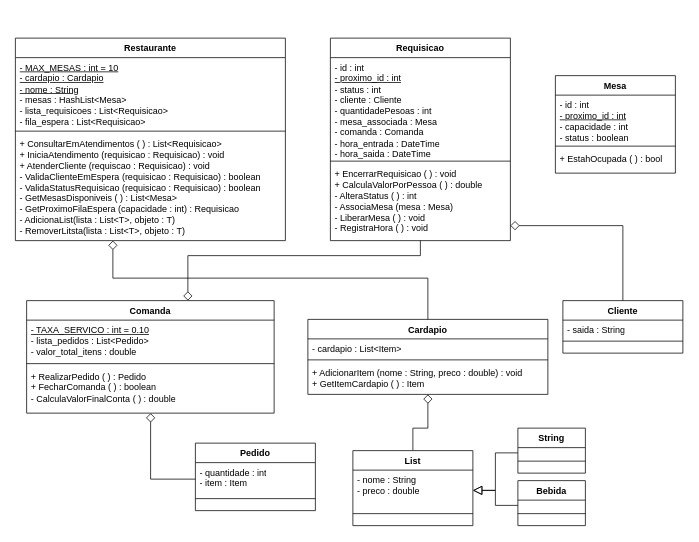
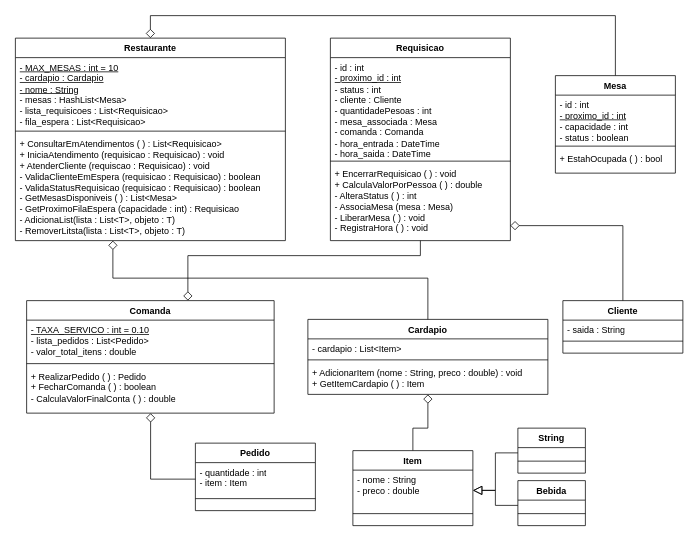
  <mxCell id="0" />
  <mxCell id="1" parent="0" />
  <mxCell id="2" value="Cliente" style="swimlane;fontStyle=1;align=center;verticalAlign=top;childLayout=stackLayout;horizontal=1;startSize=26;horizontalStack=0;resizeParent=1;resizeParentMax=0;resizeLast=0;collapsible=1;marginBottom=0;whiteSpace=wrap;html=1;" vertex="1" parent="1"><mxGeometry x="750" y="400" width="160" height="70" as="geometry"><mxRectangle x="70" y="240" width="80" height="30" as="alternateBounds" /></mxGeometry></mxCell>
  <mxCell id="3" value="- saida : String" style="text;strokeColor=none;fillColor=none;align=left;verticalAlign=top;spacingLeft=4;spacingRight=4;overflow=hidden;rotatable=0;points=[[0,0.5],[1,0.5]];portConstraint=eastwest;whiteSpace=wrap;html=1;" vertex="1" parent="2"><mxGeometry y="26" width="160" height="24" as="geometry" /></mxCell>
  <mxCell id="4" value="" style="line;strokeWidth=1;fillColor=none;align=left;verticalAlign=middle;spacingTop=-1;spacingLeft=3;spacingRight=3;rotatable=0;labelPosition=right;points=[];portConstraint=eastwest;strokeColor=inherit;" vertex="1" parent="2"><mxGeometry y="50" width="160" height="8" as="geometry" /></mxCell>
  <mxCell id="5" value="&lt;div&gt;&lt;br&gt;&lt;/div&gt;&lt;div&gt;&lt;br&gt;&lt;/div&gt;" style="text;strokeColor=none;fillColor=none;align=left;verticalAlign=top;spacingLeft=4;spacingRight=4;overflow=hidden;rotatable=0;points=[[0,0.5],[1,0.5]];portConstraint=eastwest;whiteSpace=wrap;html=1;" vertex="1" parent="2"><mxGeometry y="58" width="160" height="12" as="geometry" /></mxCell>
  <mxCell id="6" value="Restaurante" style="swimlane;fontStyle=1;align=center;verticalAlign=top;childLayout=stackLayout;horizontal=1;startSize=26;horizontalStack=0;resizeParent=1;resizeParentMax=0;resizeLast=0;collapsible=1;marginBottom=0;whiteSpace=wrap;html=1;" vertex="1" parent="1"><mxGeometry x="20" y="50" width="360" height="270" as="geometry"><mxRectangle x="70" y="240" width="80" height="30" as="alternateBounds" /></mxGeometry></mxCell>
  <mxCell id="7" value="&lt;u&gt;- MAX_MESAS : int = 10&lt;br&gt;- cardapio : Cardapio&lt;br&gt;- nome : String&lt;br&gt;&lt;/u&gt;&lt;div&gt;- mesas : HashList&amp;lt;Mesa&amp;gt;&lt;br&gt;- lista_requisicoes : List&amp;lt;Requisicao&amp;gt;&lt;br&gt;- fila_espera : List&amp;lt;Requisicao&amp;gt;&lt;br&gt;&lt;/div&gt;" style="text;strokeColor=none;fillColor=none;align=left;verticalAlign=top;spacingLeft=4;spacingRight=4;overflow=hidden;rotatable=0;points=[[0,0.5],[1,0.5]];portConstraint=eastwest;whiteSpace=wrap;html=1;" vertex="1" parent="6"><mxGeometry y="26" width="360" height="94" as="geometry" /></mxCell>
  <mxCell id="8" value="" style="line;strokeWidth=1;fillColor=none;align=left;verticalAlign=middle;spacingTop=-1;spacingLeft=3;spacingRight=3;rotatable=0;labelPosition=right;points=[];portConstraint=eastwest;strokeColor=inherit;" vertex="1" parent="6"><mxGeometry y="120" width="360" height="8" as="geometry" /></mxCell>
  <mxCell id="9" value="&lt;div&gt;+ ConsultarEmAtendimentos ( ) : List&amp;lt;Requisicao&amp;gt;&lt;br&gt;+ IniciaAtendimento (requisicao : Requisicao) : void&lt;br&gt;&lt;/div&gt;&lt;div&gt;+ AtenderCliente (requiscao : Requisicao) : void&lt;/div&gt;&lt;div&gt;- ValidaClienteEmEspera (requisicao : Requisicao) : boolean&lt;br&gt;- ValidaStatusRequisicao (requisicao : Requisicao) : boolean&lt;br&gt;- GetMesasDisponiveis ( ) : List&amp;lt;Mesa&amp;gt;&lt;br&gt;- GetProximoFilaEspera (capacidade : int) : Requisicao&lt;/div&gt;&lt;div&gt;- AdicionaList(lista :&amp;nbsp;&lt;span style=&quot;background-color: initial;&quot;&gt;List&amp;lt;T&amp;gt;&lt;/span&gt;&lt;span style=&quot;background-color: initial;&quot;&gt;, objeto : T)&lt;/span&gt;&lt;/div&gt;&lt;div&gt;&lt;span style=&quot;background-color: initial;&quot;&gt;- RemoverLitsta(lista : List&amp;lt;T&amp;gt;, objeto : T)&lt;/span&gt;&lt;/div&gt;" style="text;strokeColor=none;fillColor=none;align=left;verticalAlign=top;spacingLeft=4;spacingRight=4;overflow=hidden;rotatable=0;points=[[0,0.5],[1,0.5]];portConstraint=eastwest;whiteSpace=wrap;html=1;" vertex="1" parent="6"><mxGeometry y="128" width="360" height="142" as="geometry" /></mxCell>
  <mxCell id="10" value="Comanda" style="swimlane;fontStyle=1;align=center;verticalAlign=top;childLayout=stackLayout;horizontal=1;startSize=26;horizontalStack=0;resizeParent=1;resizeParentMax=0;resizeLast=0;collapsible=1;marginBottom=0;whiteSpace=wrap;html=1;" vertex="1" parent="1"><mxGeometry x="35" y="400" width="330" height="150" as="geometry"><mxRectangle x="70" y="240" width="80" height="30" as="alternateBounds" /></mxGeometry></mxCell>
  <mxCell id="11" value="&lt;u&gt;- TAXA_SERVICO : int = 0.10&lt;/u&gt;&lt;br&gt;- lista_pedidos : List&amp;lt;Pedido&amp;gt;&lt;br&gt;- valor_total_itens : double" style="text;strokeColor=none;fillColor=none;align=left;verticalAlign=top;spacingLeft=4;spacingRight=4;overflow=hidden;rotatable=0;points=[[0,0.5],[1,0.5]];portConstraint=eastwest;whiteSpace=wrap;html=1;" vertex="1" parent="10"><mxGeometry y="26" width="330" height="54" as="geometry" /></mxCell>
  <mxCell id="12" value="" style="line;strokeWidth=1;fillColor=none;align=left;verticalAlign=middle;spacingTop=-1;spacingLeft=3;spacingRight=3;rotatable=0;labelPosition=right;points=[];portConstraint=eastwest;strokeColor=inherit;" vertex="1" parent="10"><mxGeometry y="80" width="330" height="8" as="geometry" /></mxCell>
  <mxCell id="13" value="+ RealizarPedido ( ) : Pedido&lt;br&gt;&lt;div&gt;+ FecharComanda ( ) : boolean&lt;br&gt;- CalculaValorFinalConta ( ) : double&lt;br&gt;&lt;/div&gt;" style="text;strokeColor=none;fillColor=none;align=left;verticalAlign=top;spacingLeft=4;spacingRight=4;overflow=hidden;rotatable=0;points=[[0,0.5],[1,0.5]];portConstraint=eastwest;whiteSpace=wrap;html=1;" vertex="1" parent="10"><mxGeometry y="88" width="330" height="62" as="geometry" /></mxCell>
  <mxCell id="14" value="String" style="swimlane;fontStyle=1;align=center;verticalAlign=top;childLayout=stackLayout;horizontal=1;startSize=26;horizontalStack=0;resizeParent=1;resizeParentMax=0;resizeLast=0;collapsible=1;marginBottom=0;whiteSpace=wrap;html=1;" vertex="1" parent="1"><mxGeometry x="690" y="570" width="90" height="60" as="geometry"><mxRectangle x="70" y="240" width="80" height="30" as="alternateBounds" /></mxGeometry></mxCell>
  <mxCell id="15" value="&lt;div&gt;&lt;br&gt;&lt;/div&gt;" style="text;strokeColor=none;fillColor=none;align=left;verticalAlign=top;spacingLeft=4;spacingRight=4;overflow=hidden;rotatable=0;points=[[0,0.5],[1,0.5]];portConstraint=eastwest;whiteSpace=wrap;html=1;" vertex="1" parent="14"><mxGeometry y="26" width="90" height="14" as="geometry" /></mxCell>
  <mxCell id="16" value="" style="line;strokeWidth=1;fillColor=none;align=left;verticalAlign=middle;spacingTop=-1;spacingLeft=3;spacingRight=3;rotatable=0;labelPosition=right;points=[];portConstraint=eastwest;strokeColor=inherit;" vertex="1" parent="14"><mxGeometry y="40" width="90" height="8" as="geometry" /></mxCell>
  <mxCell id="17" value="&lt;div&gt;&lt;br&gt;&lt;/div&gt;&lt;div&gt;&lt;br&gt;&lt;/div&gt;" style="text;strokeColor=none;fillColor=none;align=left;verticalAlign=top;spacingLeft=4;spacingRight=4;overflow=hidden;rotatable=0;points=[[0,0.5],[1,0.5]];portConstraint=eastwest;whiteSpace=wrap;html=1;" vertex="1" parent="14"><mxGeometry y="48" width="90" height="12" as="geometry" /></mxCell>
  <mxCell id="18" value="Bebida" style="swimlane;fontStyle=1;align=center;verticalAlign=top;childLayout=stackLayout;horizontal=1;startSize=26;horizontalStack=0;resizeParent=1;resizeParentMax=0;resizeLast=0;collapsible=1;marginBottom=0;whiteSpace=wrap;html=1;" vertex="1" parent="1"><mxGeometry x="690" y="640" width="90" height="60" as="geometry"><mxRectangle x="70" y="240" width="80" height="30" as="alternateBounds" /></mxGeometry></mxCell>
  <mxCell id="19" value="&lt;div&gt;&lt;br&gt;&lt;/div&gt;&lt;div&gt;&lt;br&gt;&lt;/div&gt;" style="text;strokeColor=none;fillColor=none;align=left;verticalAlign=top;spacingLeft=4;spacingRight=4;overflow=hidden;rotatable=0;points=[[0,0.5],[1,0.5]];portConstraint=eastwest;whiteSpace=wrap;html=1;" vertex="1" parent="18"><mxGeometry y="26" width="90" height="14" as="geometry" /></mxCell>
  <mxCell id="20" value="" style="line;strokeWidth=1;fillColor=none;align=left;verticalAlign=middle;spacingTop=-1;spacingLeft=3;spacingRight=3;rotatable=0;labelPosition=right;points=[];portConstraint=eastwest;strokeColor=inherit;" vertex="1" parent="18"><mxGeometry y="40" width="90" height="8" as="geometry" /></mxCell>
  <mxCell id="21" value="&lt;div&gt;&lt;br&gt;&lt;/div&gt;&lt;div&gt;&lt;br&gt;&lt;/div&gt;" style="text;strokeColor=none;fillColor=none;align=left;verticalAlign=top;spacingLeft=4;spacingRight=4;overflow=hidden;rotatable=0;points=[[0,0.5],[1,0.5]];portConstraint=eastwest;whiteSpace=wrap;html=1;" vertex="1" parent="18"><mxGeometry y="48" width="90" height="12" as="geometry" /></mxCell>
  <mxCell id="22" value="Requisicao" style="swimlane;fontStyle=1;align=center;verticalAlign=top;childLayout=stackLayout;horizontal=1;startSize=26;horizontalStack=0;resizeParent=1;resizeParentMax=0;resizeLast=0;collapsible=1;marginBottom=0;whiteSpace=wrap;html=1;" vertex="1" parent="1"><mxGeometry x="440" y="50" width="240" height="270" as="geometry"><mxRectangle x="70" y="240" width="80" height="30" as="alternateBounds" /></mxGeometry></mxCell>
  <mxCell id="23" value="- id : int&lt;br&gt;&lt;u&gt;- proximo_id : int&lt;/u&gt;&lt;br&gt;- status : int&lt;br&gt;- cliente : Cliente&lt;br&gt;- quantidadePesoas : int&lt;br&gt;- mesa_associada : Mesa&lt;br&gt;- comanda : Comanda&lt;br&gt;- hora_entrada : DateTime&lt;div&gt;- hora_saida : DateTime&lt;/div&gt;" style="text;strokeColor=none;fillColor=none;align=left;verticalAlign=top;spacingLeft=4;spacingRight=4;overflow=hidden;rotatable=0;points=[[0,0.5],[1,0.5]];portConstraint=eastwest;whiteSpace=wrap;html=1;" vertex="1" parent="22"><mxGeometry y="26" width="240" height="134" as="geometry" /></mxCell>
  <mxCell id="24" value="" style="line;strokeWidth=1;fillColor=none;align=left;verticalAlign=middle;spacingTop=-1;spacingLeft=3;spacingRight=3;rotatable=0;labelPosition=right;points=[];portConstraint=eastwest;strokeColor=inherit;" vertex="1" parent="22"><mxGeometry y="160" width="240" height="8" as="geometry" /></mxCell>
  <mxCell id="25" value="&lt;div&gt;+ EncerrarRequisicao ( ) : void&lt;br&gt;+ CalculaValorPorPessoa ( ) : double&lt;br&gt;- AlteraStatus ( ) : int&lt;br&gt;- AssociaMesa (mesa : Mesa)&lt;br&gt;- LiberarMesa ( ) : void&lt;br&gt;- RegistraHora ( ) : void&lt;br&gt;&lt;/div&gt;" style="text;strokeColor=none;fillColor=none;align=left;verticalAlign=top;spacingLeft=4;spacingRight=4;overflow=hidden;rotatable=0;points=[[0,0.5],[1,0.5]];portConstraint=eastwest;whiteSpace=wrap;html=1;" vertex="1" parent="22"><mxGeometry y="168" width="240" height="102" as="geometry" /></mxCell>
+ <mxCell id="26" style="edgeStyle=orthogonalEdgeStyle;rounded=0;orthogonalLoop=1;jettySize=auto;html=1;entryX=0.5;entryY=0;entryDx=0;entryDy=0;endArrow=diamond;endFill=0;endSize=10;" edge="1" parent="1" source="27" target="6"><mxGeometry relative="1" as="geometry"><Array as="points"><mxPoint x="820" y="20" /><mxPoint x="200" y="20" /></Array></mxGeometry></mxCell>
  <mxCell id="27" value="Mesa" style="swimlane;fontStyle=1;align=center;verticalAlign=top;childLayout=stackLayout;horizontal=1;startSize=26;horizontalStack=0;resizeParent=1;resizeParentMax=0;resizeLast=0;collapsible=1;marginBottom=0;whiteSpace=wrap;html=1;" vertex="1" parent="1"><mxGeometry x="740" y="100" width="160" height="130" as="geometry"><mxRectangle x="70" y="240" width="80" height="30" as="alternateBounds" /></mxGeometry></mxCell>
  <mxCell id="28" value="- id : int&lt;br&gt;&lt;u&gt;- proximo_id : int&lt;/u&gt;&lt;br&gt;- capacidade : int&lt;br&gt;- status : boolean" style="text;strokeColor=none;fillColor=none;align=left;verticalAlign=top;spacingLeft=4;spacingRight=4;overflow=hidden;rotatable=0;points=[[0,0.5],[1,0.5]];portConstraint=eastwest;whiteSpace=wrap;html=1;" vertex="1" parent="27"><mxGeometry y="26" width="160" height="64" as="geometry" /></mxCell>
  <mxCell id="29" value="" style="line;strokeWidth=1;fillColor=none;align=left;verticalAlign=middle;spacingTop=-1;spacingLeft=3;spacingRight=3;rotatable=0;labelPosition=right;points=[];portConstraint=eastwest;strokeColor=inherit;" vertex="1" parent="27"><mxGeometry y="90" width="160" height="8" as="geometry" /></mxCell>
  <mxCell id="30" value="+ EstahOcupada ( ) : bool" style="text;strokeColor=none;fillColor=none;align=left;verticalAlign=top;spacingLeft=4;spacingRight=4;overflow=hidden;rotatable=0;points=[[0,0.5],[1,0.5]];portConstraint=eastwest;whiteSpace=wrap;html=1;" vertex="1" parent="27"><mxGeometry y="98" width="160" height="32" as="geometry" /></mxCell>
  <mxCell id="31" value="Cardapio" style="swimlane;fontStyle=1;align=center;verticalAlign=top;childLayout=stackLayout;horizontal=1;startSize=26;horizontalStack=0;resizeParent=1;resizeParentMax=0;resizeLast=0;collapsible=1;marginBottom=0;whiteSpace=wrap;html=1;" vertex="1" parent="1"><mxGeometry x="410" y="425" width="320" height="100" as="geometry"><mxRectangle x="70" y="240" width="80" height="30" as="alternateBounds" /></mxGeometry></mxCell>
  <mxCell id="32" value="&lt;div&gt;- cardapio : List&amp;lt;Item&amp;gt;&lt;/div&gt;" style="text;strokeColor=none;fillColor=none;align=left;verticalAlign=top;spacingLeft=4;spacingRight=4;overflow=hidden;rotatable=0;points=[[0,0.5],[1,0.5]];portConstraint=eastwest;whiteSpace=wrap;html=1;" vertex="1" parent="31"><mxGeometry y="26" width="320" height="24" as="geometry" /></mxCell>
  <mxCell id="33" value="" style="line;strokeWidth=1;fillColor=none;align=left;verticalAlign=middle;spacingTop=-1;spacingLeft=3;spacingRight=3;rotatable=0;labelPosition=right;points=[];portConstraint=eastwest;strokeColor=inherit;" vertex="1" parent="31"><mxGeometry y="50" width="320" height="8" as="geometry" /></mxCell>
  <mxCell id="34" value="&lt;div&gt;&lt;span style=&quot;background-color: initial;&quot;&gt;+ AdicionarItem (nome : String, preco : double) : void&lt;/span&gt;&lt;/div&gt;&lt;div&gt;&lt;span style=&quot;background-color: initial;&quot;&gt;+ GetItemCardapio ( ) : Item&lt;/span&gt;&lt;/div&gt;" style="text;strokeColor=none;fillColor=none;align=left;verticalAlign=top;spacingLeft=4;spacingRight=4;overflow=hidden;rotatable=0;points=[[0,0.5],[1,0.5]];portConstraint=eastwest;whiteSpace=wrap;html=1;" vertex="1" parent="31"><mxGeometry y="58" width="320" height="42" as="geometry" /></mxCell>
  <mxCell id="35" value="" style="edgeStyle=orthogonalEdgeStyle;rounded=0;orthogonalLoop=1;jettySize=auto;html=1;entryX=0.5;entryY=1.001;entryDx=0;entryDy=0;entryPerimeter=0;endArrow=diamond;endFill=0;endSize=10;exitX=0.5;exitY=0;exitDx=0;exitDy=0;" edge="1" parent="1" source="36" target="34"><mxGeometry relative="1" as="geometry"><Array as="points"><mxPoint x="550" y="570" /><mxPoint x="570" y="570" /></Array></mxGeometry></mxCell>
- <mxCell id="36" value="List" style="swimlane;fontStyle=1;align=center;verticalAlign=top;childLayout=stackLayout;horizontal=1;startSize=26;horizontalStack=0;resizeParent=1;resizeParentMax=0;resizeLast=0;collapsible=1;marginBottom=0;whiteSpace=wrap;html=1;" vertex="1" parent="1"><mxGeometry x="470" y="600" width="160" height="100" as="geometry"><mxRectangle x="70" y="240" width="80" height="30" as="alternateBounds" /></mxGeometry></mxCell>
+ <mxCell id="36" value="Item" style="swimlane;fontStyle=1;align=center;verticalAlign=top;childLayout=stackLayout;horizontal=1;startSize=26;horizontalStack=0;resizeParent=1;resizeParentMax=0;resizeLast=0;collapsible=1;marginBottom=0;whiteSpace=wrap;html=1;" vertex="1" parent="1"><mxGeometry x="470" y="600" width="160" height="100" as="geometry"><mxRectangle x="70" y="240" width="80" height="30" as="alternateBounds" /></mxGeometry></mxCell>
  <mxCell id="37" value="&lt;div&gt;&lt;span style=&quot;background-color: initial;&quot;&gt;- nome : String&lt;/span&gt;&lt;br&gt;&lt;/div&gt;&lt;div&gt;- preco : double&lt;br&gt;&lt;/div&gt;" style="text;strokeColor=none;fillColor=none;align=left;verticalAlign=top;spacingLeft=4;spacingRight=4;overflow=hidden;rotatable=0;points=[[0,0.5],[1,0.5]];portConstraint=eastwest;whiteSpace=wrap;html=1;" vertex="1" parent="36"><mxGeometry y="26" width="160" height="54" as="geometry" /></mxCell>
  <mxCell id="38" value="" style="line;strokeWidth=1;fillColor=none;align=left;verticalAlign=middle;spacingTop=-1;spacingLeft=3;spacingRight=3;rotatable=0;labelPosition=right;points=[];portConstraint=eastwest;strokeColor=inherit;" vertex="1" parent="36"><mxGeometry y="80" width="160" height="8" as="geometry" /></mxCell>
  <mxCell id="39" value="&lt;br&gt;&lt;div&gt;&lt;br&gt;&lt;/div&gt;" style="text;strokeColor=none;fillColor=none;align=left;verticalAlign=top;spacingLeft=4;spacingRight=4;overflow=hidden;rotatable=0;points=[[0,0.5],[1,0.5]];portConstraint=eastwest;whiteSpace=wrap;html=1;" vertex="1" parent="36"><mxGeometry y="88" width="160" height="12" as="geometry" /></mxCell>
  <mxCell id="40" value="" style="edgeStyle=orthogonalEdgeStyle;rounded=0;orthogonalLoop=1;jettySize=auto;html=1;entryX=0.501;entryY=1.002;entryDx=0;entryDy=0;entryPerimeter=0;endSize=10;endArrow=diamond;endFill=0;exitX=0;exitY=0.5;exitDx=0;exitDy=0;" edge="1" parent="1" source="45" target="13"><mxGeometry relative="1" as="geometry" /></mxCell>
  <mxCell id="41" style="edgeStyle=orthogonalEdgeStyle;rounded=0;orthogonalLoop=1;jettySize=auto;html=1;endArrow=diamond;endFill=0;endSize=10;" edge="1" parent="1" source="31" target="9"><mxGeometry relative="1" as="geometry"><Array as="points"><mxPoint x="570" y="370" /><mxPoint x="150" y="370" /></Array><mxPoint x="190" y="360" as="targetPoint" /></mxGeometry></mxCell>
  <mxCell id="42" value="" style="edgeStyle=orthogonalEdgeStyle;rounded=0;orthogonalLoop=1;jettySize=auto;html=1;endArrow=block;endFill=0;endSize=10;" edge="1" parent="1" source="15" target="37"><mxGeometry relative="1" as="geometry" /></mxCell>
  <mxCell id="43" value="" style="edgeStyle=orthogonalEdgeStyle;rounded=0;orthogonalLoop=1;jettySize=auto;html=1;entryX=1;entryY=0.5;entryDx=0;entryDy=0;endArrow=block;endFill=0;endSize=10;" edge="1" parent="1" source="19" target="37"><mxGeometry relative="1" as="geometry" /></mxCell>
  <mxCell id="44" value="Pedido" style="swimlane;fontStyle=1;align=center;verticalAlign=top;childLayout=stackLayout;horizontal=1;startSize=26;horizontalStack=0;resizeParent=1;resizeParentMax=0;resizeLast=0;collapsible=1;marginBottom=0;whiteSpace=wrap;html=1;" vertex="1" parent="1"><mxGeometry x="260" y="590" width="160" height="90" as="geometry"><mxRectangle x="70" y="240" width="80" height="30" as="alternateBounds" /></mxGeometry></mxCell>
  <mxCell id="45" value="- quantidade : int&lt;div&gt;- item : Item&lt;/div&gt;" style="text;strokeColor=none;fillColor=none;align=left;verticalAlign=top;spacingLeft=4;spacingRight=4;overflow=hidden;rotatable=0;points=[[0,0.5],[1,0.5]];portConstraint=eastwest;whiteSpace=wrap;html=1;" vertex="1" parent="44"><mxGeometry y="26" width="160" height="44" as="geometry" /></mxCell>
  <mxCell id="46" value="" style="line;strokeWidth=1;fillColor=none;align=left;verticalAlign=middle;spacingTop=-1;spacingLeft=3;spacingRight=3;rotatable=0;labelPosition=right;points=[];portConstraint=eastwest;strokeColor=inherit;" vertex="1" parent="44"><mxGeometry y="70" width="160" height="8" as="geometry" /></mxCell>
  <mxCell id="47" value="&lt;br&gt;&lt;div&gt;&lt;br&gt;&lt;/div&gt;" style="text;strokeColor=none;fillColor=none;align=left;verticalAlign=top;spacingLeft=4;spacingRight=4;overflow=hidden;rotatable=0;points=[[0,0.5],[1,0.5]];portConstraint=eastwest;whiteSpace=wrap;html=1;" vertex="1" parent="44"><mxGeometry y="78" width="160" height="12" as="geometry" /></mxCell>
  <mxCell id="48" style="edgeStyle=orthogonalEdgeStyle;rounded=0;orthogonalLoop=1;jettySize=auto;html=1;endArrow=diamond;endFill=0;endSize=10;" edge="1" parent="1" source="2" target="25"><mxGeometry relative="1" as="geometry"><Array as="points"><mxPoint x="830" y="300" /><mxPoint x="620" y="300" /></Array></mxGeometry></mxCell>
  <mxCell id="49" style="edgeStyle=orthogonalEdgeStyle;rounded=0;orthogonalLoop=1;jettySize=auto;html=1;endArrow=diamond;endFill=0;endSize=10;" edge="1" parent="1" source="25" target="10"><mxGeometry relative="1" as="geometry"><Array as="points"><mxPoint x="560" y="340" /><mxPoint x="250" y="340" /></Array></mxGeometry></mxCell>
